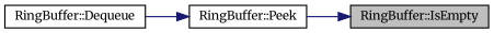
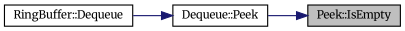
  digraph {
    fontname=Merriweather
    rankdir=RL
    node [color=black fillcolor=white fontname=Merriweather fontsize=10 shape=record style=filled]
    edge [color=midnightblue dir=back fontname=Merriweather fontsize=10 labelfontname=Helvetica labelfontsize=10 style=solid]
-   n1 [fillcolor=grey75 fontcolor=black height=0.2 label="RingBuffer::IsEmpty" width=0.4]
-   n2 [height=0.2 label="RingBuffer::Peek" width=0.4]
+   n1 [fillcolor=grey75 fontcolor=black height=0.2 label="Peek::IsEmpty" width=0.4]
+   n2 [height=0.2 label="Dequeue::Peek" width=0.4]
    n3 [height=0.2 label="RingBuffer::Dequeue" width=0.4]
    n1 -> n2
    n2 -> n3
  }
